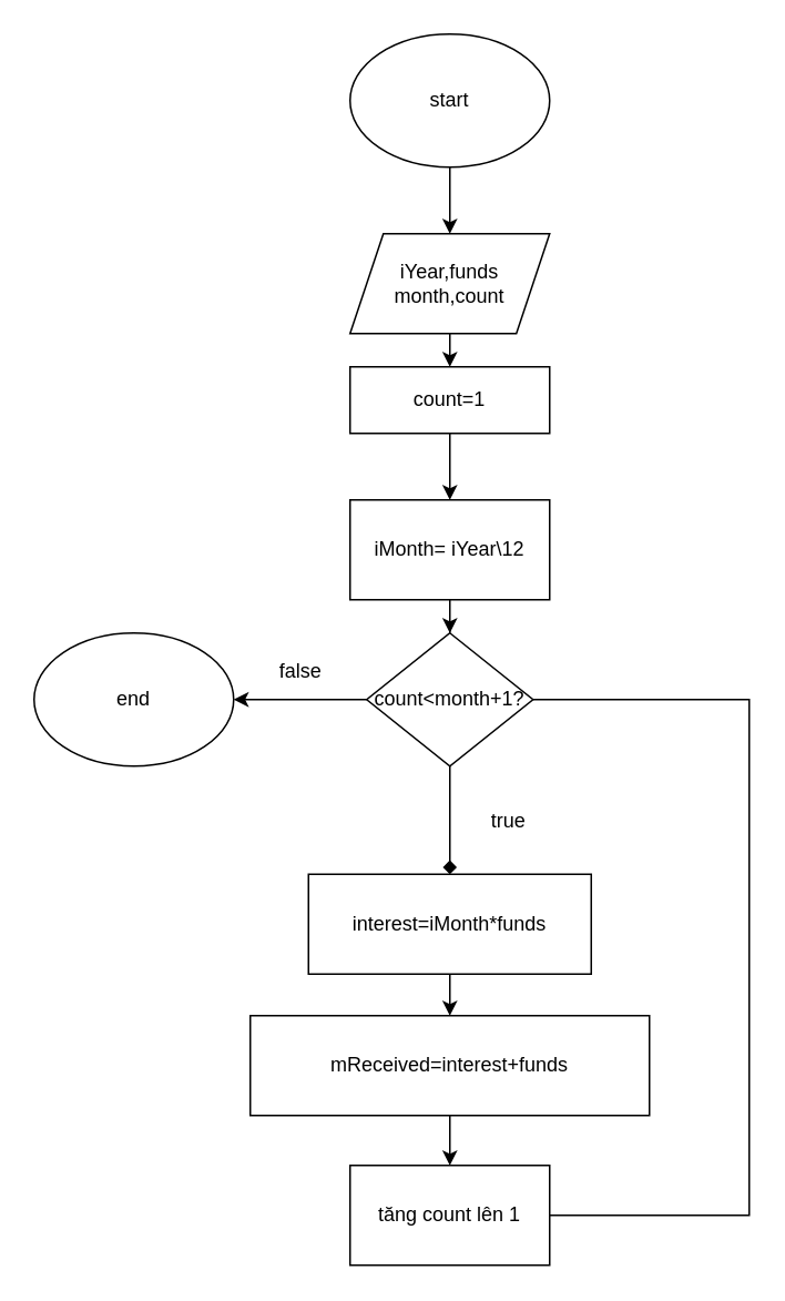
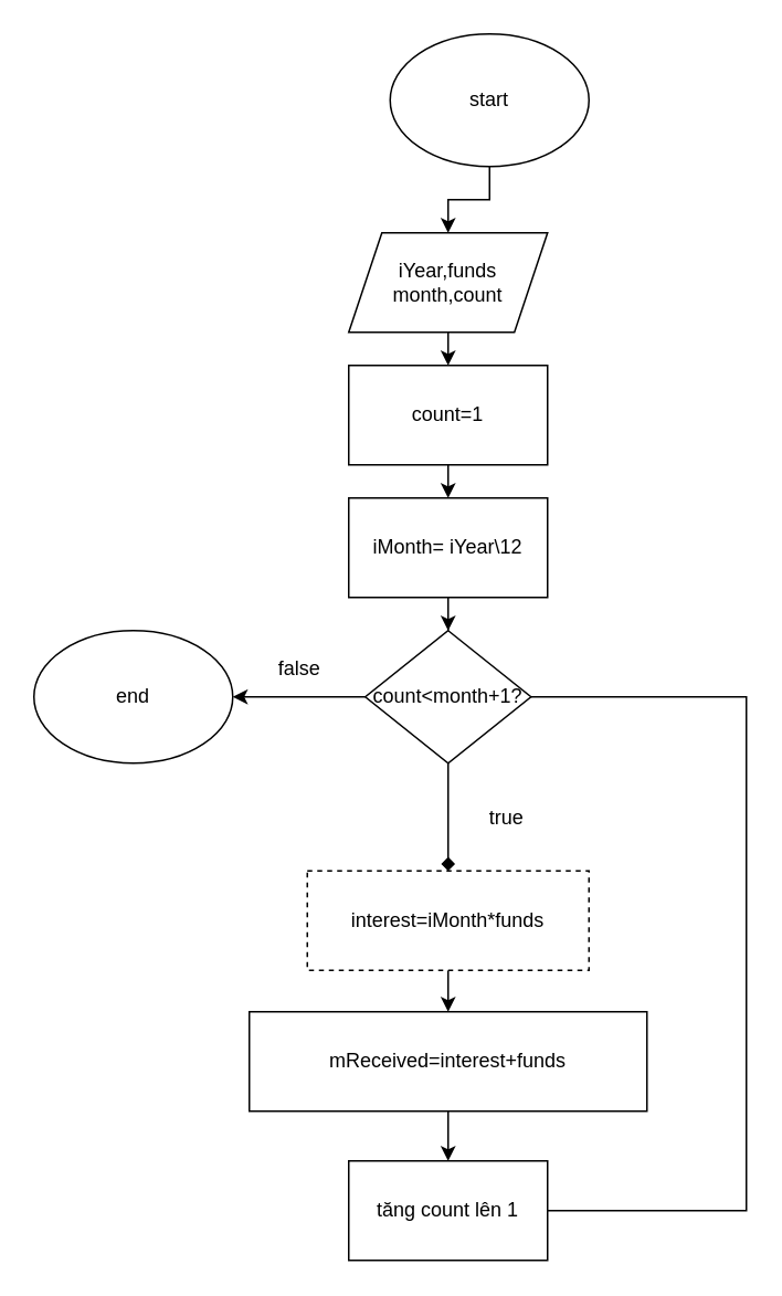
  <mxCell id="0" />
  <mxCell id="1" parent="0" />
  <mxCell id="2" style="edgeStyle=orthogonalEdgeStyle;rounded=0;orthogonalLoop=1;jettySize=auto;html=1;exitX=0.5;exitY=1;exitDx=0;exitDy=0;entryX=0.5;entryY=0;entryDx=0;entryDy=0;" edge="1" parent="1" source="3" target="5"><mxGeometry relative="1" as="geometry" /></mxCell>
- <mxCell id="3" value="start" style="ellipse;whiteSpace=wrap;html=1;" vertex="1" parent="1"><mxGeometry x="210" y="20" width="120" height="80" as="geometry" /></mxCell>
+ <mxCell id="3" value="start" style="ellipse;whiteSpace=wrap;html=1;" vertex="1" parent="1"><mxGeometry x="235" y="20" width="120" height="80" as="geometry" /></mxCell>
  <mxCell id="4" style="edgeStyle=orthogonalEdgeStyle;rounded=0;orthogonalLoop=1;jettySize=auto;html=1;exitX=0.5;exitY=1;exitDx=0;exitDy=0;entryX=0.5;entryY=0;entryDx=0;entryDy=0;" edge="1" parent="1" source="5" target="14"><mxGeometry relative="1" as="geometry" /></mxCell>
  <mxCell id="5" value="iYear,funds&lt;br&gt;month,count" style="shape=parallelogram;perimeter=parallelogramPerimeter;whiteSpace=wrap;html=1;fixedSize=1;" vertex="1" parent="1"><mxGeometry x="210" y="140" width="120" height="60" as="geometry" /></mxCell>
  <mxCell id="6" style="edgeStyle=orthogonalEdgeStyle;rounded=0;orthogonalLoop=1;jettySize=auto;html=1;exitX=0.5;exitY=1;exitDx=0;exitDy=0;" edge="1" parent="1" source="7" target="10"><mxGeometry relative="1" as="geometry" /></mxCell>
  <mxCell id="7" value="iMonth= iYear\12" style="rounded=0;whiteSpace=wrap;html=1;" vertex="1" parent="1"><mxGeometry x="210" y="300" width="120" height="60" as="geometry" /></mxCell>
  <mxCell id="8" style="edgeStyle=orthogonalEdgeStyle;rounded=0;orthogonalLoop=1;jettySize=auto;html=1;entryX=0.5;entryY=0;entryDx=0;entryDy=0;endArrow=diamond;" edge="1" parent="1" source="10" target="12"><mxGeometry relative="1" as="geometry" /></mxCell>
  <mxCell id="9" style="edgeStyle=orthogonalEdgeStyle;rounded=0;orthogonalLoop=1;jettySize=auto;html=1;exitX=0;exitY=0.5;exitDx=0;exitDy=0;entryX=1;entryY=0.5;entryDx=0;entryDy=0;" edge="1" parent="1" source="10" target="17"><mxGeometry relative="1" as="geometry" /></mxCell>
  <mxCell id="10" value="count&amp;lt;month+1?" style="rhombus;whiteSpace=wrap;html=1;" vertex="1" parent="1"><mxGeometry x="220" y="380" width="100" height="80" as="geometry" /></mxCell>
  <mxCell id="11" style="edgeStyle=orthogonalEdgeStyle;rounded=0;orthogonalLoop=1;jettySize=auto;html=1;exitX=0.5;exitY=1;exitDx=0;exitDy=0;" edge="1" parent="1" source="12"><mxGeometry relative="1" as="geometry"><mxPoint x="270" y="610" as="targetPoint" /></mxGeometry></mxCell>
- <mxCell id="12" value="interest=iMonth*funds" style="rounded=0;whiteSpace=wrap;html=1;" vertex="1" parent="1"><mxGeometry x="185" y="525" width="170" height="60" as="geometry" /></mxCell>
+ <mxCell id="12" value="interest=iMonth*funds" style="rounded=0;whiteSpace=wrap;html=1;dashed=1;" vertex="1" parent="1"><mxGeometry x="185" y="525" width="170" height="60" as="geometry" /></mxCell>
  <mxCell id="13" style="edgeStyle=orthogonalEdgeStyle;rounded=0;orthogonalLoop=1;jettySize=auto;html=1;exitX=0.5;exitY=1;exitDx=0;exitDy=0;entryX=0.5;entryY=0;entryDx=0;entryDy=0;" edge="1" parent="1" source="14" target="7"><mxGeometry relative="1" as="geometry" /></mxCell>
- <mxCell id="14" value="count=1" style="rounded=0;whiteSpace=wrap;html=1;" vertex="1" parent="1"><mxGeometry x="210" y="220" width="120" height="40" as="geometry" /></mxCell>
+ <mxCell id="14" value="count=1" style="rounded=0;whiteSpace=wrap;html=1;" vertex="1" parent="1"><mxGeometry x="210" y="220" width="120" height="60" as="geometry" /></mxCell>
  <mxCell id="15" style="edgeStyle=orthogonalEdgeStyle;rounded=0;orthogonalLoop=1;jettySize=auto;html=1;exitX=0.5;exitY=1;exitDx=0;exitDy=0;entryX=0.5;entryY=0;entryDx=0;entryDy=0;" edge="1" parent="1" source="16" target="21"><mxGeometry relative="1" as="geometry" /></mxCell>
  <mxCell id="16" value="mReceived=interest+funds" style="rounded=0;whiteSpace=wrap;html=1;" vertex="1" parent="1"><mxGeometry x="150" y="610" width="240" height="60" as="geometry" /></mxCell>
  <mxCell id="17" value="end" style="ellipse;whiteSpace=wrap;html=1;" vertex="1" parent="1"><mxGeometry x="20" y="380" width="120" height="80" as="geometry" /></mxCell>
  <mxCell id="18" value="false" style="text;html=1;align=center;verticalAlign=middle;resizable=0;points=[];autosize=1;strokeColor=none;fillColor=none;" vertex="1" parent="1"><mxGeometry x="155" y="388" width="50" height="30" as="geometry" /></mxCell>
  <mxCell id="19" value="true" style="text;html=1;align=center;verticalAlign=middle;resizable=0;points=[];autosize=1;strokeColor=none;fillColor=none;" vertex="1" parent="1"><mxGeometry x="285" y="478" width="40" height="30" as="geometry" /></mxCell>
  <mxCell id="20" style="edgeStyle=orthogonalEdgeStyle;rounded=0;orthogonalLoop=1;jettySize=auto;html=1;exitX=1;exitY=0.5;exitDx=0;exitDy=0;entryX=1;entryY=0.5;entryDx=0;entryDy=0;endArrow=none;" edge="1" parent="1" source="21" target="10"><mxGeometry relative="1" as="geometry"><mxPoint x="450" y="730" as="targetPoint" /><Array as="points"><mxPoint x="450" y="730" /><mxPoint x="450" y="420" /></Array></mxGeometry></mxCell>
  <mxCell id="21" value="tăng count lên 1" style="rounded=0;whiteSpace=wrap;html=1;" vertex="1" parent="1"><mxGeometry x="210" y="700" width="120" height="60" as="geometry" /></mxCell>
